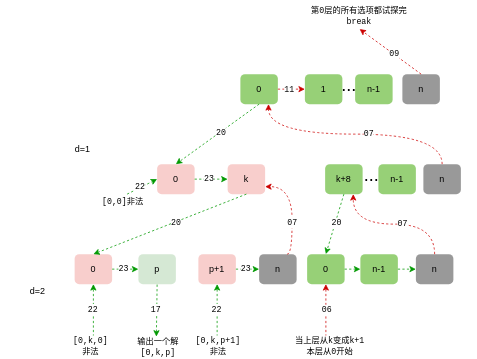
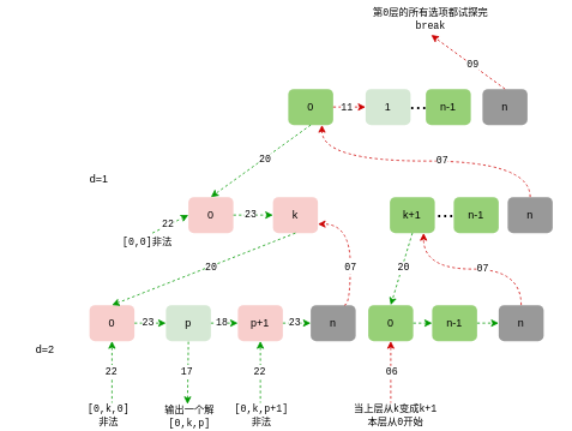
  <mxCell id="0" />
  <mxCell id="1" parent="0" />
  <mxCell id="2" value="0" style="rounded=1;whiteSpace=wrap;html=1;fillColor=#97D077;strokeColor=none;" parent="1" vertex="1"><mxGeometry x="320" y="98" width="50" height="40" as="geometry" /></mxCell>
- <mxCell id="3" value="1" style="rounded=1;whiteSpace=wrap;html=1;fillColor=#97D077;strokeColor=none;" parent="1" vertex="1"><mxGeometry x="406" y="98" width="50" height="40" as="geometry" /></mxCell>
+ <mxCell id="3" value="1" style="rounded=1;whiteSpace=wrap;html=1;fillColor=#d5e8d4;strokeColor=none;" parent="1" vertex="1"><mxGeometry x="406" y="98" width="50" height="40" as="geometry" /></mxCell>
  <mxCell id="4" value="n-1" style="rounded=1;whiteSpace=wrap;html=1;fillColor=#97D077;strokeColor=none;" parent="1" vertex="1"><mxGeometry x="473" y="98" width="50" height="40" as="geometry" /></mxCell>
  <mxCell id="5" value="n" style="rounded=1;whiteSpace=wrap;html=1;fillColor=#999999;strokeColor=none;" parent="1" vertex="1"><mxGeometry x="536" y="98" width="50" height="40" as="geometry" /></mxCell>
  <mxCell id="6" value="&lt;font style=&quot;font-size: 24px;&quot;&gt;...&lt;/font&gt;" style="text;html=1;align=center;verticalAlign=middle;whiteSpace=wrap;rounded=0;" parent="1" vertex="1"><mxGeometry x="445" y="98" width="40" height="30" as="geometry" /></mxCell>
  <mxCell id="7" value="n-1" style="rounded=1;whiteSpace=wrap;html=1;fillColor=#97D077;strokeColor=none;" parent="1" vertex="1"><mxGeometry x="504" y="218" width="50" height="40" as="geometry" /></mxCell>
  <mxCell id="8" value="n" style="rounded=1;whiteSpace=wrap;html=1;fillColor=#999999;strokeColor=none;" parent="1" vertex="1"><mxGeometry x="564" y="218" width="50" height="40" as="geometry" /></mxCell>
  <mxCell id="9" value="&lt;font style=&quot;font-size: 24px;&quot;&gt;...&lt;/font&gt;" style="text;html=1;align=center;verticalAlign=middle;whiteSpace=wrap;rounded=0;" parent="1" vertex="1"><mxGeometry x="475" y="218" width="40" height="30" as="geometry" /></mxCell>
- <mxCell id="10" value="k+8" style="rounded=1;whiteSpace=wrap;html=1;fillColor=#97D077;strokeColor=none;" parent="1" vertex="1"><mxGeometry x="433" y="218" width="50" height="40" as="geometry" /></mxCell>
+ <mxCell id="10" value="k+1" style="rounded=1;whiteSpace=wrap;html=1;fillColor=#97D077;strokeColor=none;" parent="1" vertex="1"><mxGeometry x="433" y="218" width="50" height="40" as="geometry" /></mxCell>
  <mxCell id="11" value="k" style="rounded=1;whiteSpace=wrap;html=1;fillColor=#f8cecc;strokeColor=none;" parent="1" vertex="1"><mxGeometry x="303" y="218" width="50" height="40" as="geometry" /></mxCell>
  <mxCell id="12" value="0" style="rounded=1;whiteSpace=wrap;html=1;fillColor=#f8cecc;strokeColor=none;" parent="1" vertex="1"><mxGeometry x="209" y="218" width="50" height="40" as="geometry" /></mxCell>
  <mxCell id="13" value="p+1" style="rounded=1;whiteSpace=wrap;html=1;fillColor=#f8cecc;strokeColor=none;" parent="1" vertex="1"><mxGeometry x="264" y="338" width="50" height="40" as="geometry" /></mxCell>
  <mxCell id="14" value="n" style="rounded=1;whiteSpace=wrap;html=1;fillColor=#999999;strokeColor=none;" parent="1" vertex="1"><mxGeometry x="345" y="338" width="50" height="40" as="geometry" /></mxCell>
  <mxCell id="15" value="0" style="rounded=1;whiteSpace=wrap;html=1;fillColor=#f8cecc;strokeColor=none;" parent="1" vertex="1"><mxGeometry x="99" y="338" width="50" height="40" as="geometry" /></mxCell>
  <mxCell id="16" value="n-1" style="rounded=1;whiteSpace=wrap;html=1;fillColor=#97D077;strokeColor=none;" parent="1" vertex="1"><mxGeometry x="480" y="338" width="50" height="40" as="geometry" /></mxCell>
  <mxCell id="17" value="n" style="rounded=1;whiteSpace=wrap;html=1;fillColor=#999999;strokeColor=none;" parent="1" vertex="1"><mxGeometry x="554" y="338" width="50" height="40" as="geometry" /></mxCell>
  <mxCell id="18" value="0" style="rounded=1;whiteSpace=wrap;html=1;fillColor=#97D077;strokeColor=none;" parent="1" vertex="1"><mxGeometry x="409" y="338" width="50" height="40" as="geometry" /></mxCell>
  <mxCell id="19" value="" style="endArrow=classic;dashed=1;html=1;rounded=0;exitX=0.75;exitY=0;exitDx=0;exitDy=0;endFill=1;entryX=1;entryY=0.75;entryDx=0;entryDy=0;strokeColor=#CC0000;edgeStyle=orthogonalEdgeStyle;curved=1;" parent="1" source="14" target="11" edge="1"><mxGeometry width="50" height="50" relative="1" as="geometry"><mxPoint x="364" y="338" as="sourcePoint" /><mxPoint x="359" y="250" as="targetPoint" /><Array as="points"><mxPoint x="389" y="338" /><mxPoint x="389" y="248" /></Array></mxGeometry></mxCell>
  <mxCell id="20" value="&lt;font face=&quot;Courier New&quot;&gt;07&lt;/font&gt;" style="edgeLabel;html=1;align=center;verticalAlign=middle;resizable=0;points=[];" parent="19" vertex="1" connectable="0"><mxGeometry x="-0.106" y="1" relative="1" as="geometry"><mxPoint y="10" as="offset" /></mxGeometry></mxCell>
  <mxCell id="21" value="" style="endArrow=classic;dashed=1;html=1;rounded=0;entryX=0.5;entryY=1;entryDx=0;entryDy=0;endFill=1;strokeColor=#CC0000;" parent="1" target="18" edge="1"><mxGeometry width="50" height="50" relative="1" as="geometry"><mxPoint x="434" y="448" as="sourcePoint" /><mxPoint x="441" y="378" as="targetPoint" /></mxGeometry></mxCell>
  <mxCell id="22" value="&lt;font face=&quot;Courier New&quot;&gt;当上层从k变成k+1&lt;/font&gt;&lt;div&gt;&lt;font face=&quot;Courier New&quot;&gt;本层从0开始&lt;/font&gt;&lt;/div&gt;" style="edgeLabel;html=1;align=center;verticalAlign=middle;resizable=0;points=[];labelBackgroundColor=default;" parent="21" vertex="1" connectable="0"><mxGeometry x="-0.352" y="-1" relative="1" as="geometry"><mxPoint x="3" y="35" as="offset" /></mxGeometry></mxCell>
  <mxCell id="23" value="&lt;font face=&quot;Courier New&quot;&gt;06&lt;/font&gt;" style="edgeLabel;html=1;align=center;verticalAlign=middle;resizable=0;points=[];" parent="21" vertex="1" connectable="0"><mxGeometry x="-0.082" y="-2" relative="1" as="geometry"><mxPoint x="-2" y="-4" as="offset" /></mxGeometry></mxCell>
  <mxCell id="24" value="" style="endArrow=classic;dashed=1;html=1;rounded=0;exitX=0.5;exitY=0;exitDx=0;exitDy=0;endFill=1;strokeColor=#CC0000;" parent="1" source="5" edge="1"><mxGeometry width="50" height="50" relative="1" as="geometry"><mxPoint x="641" y="98" as="sourcePoint" /><mxPoint x="479" y="38" as="targetPoint" /></mxGeometry></mxCell>
  <mxCell id="25" value="&lt;font face=&quot;Courier New&quot;&gt;09&lt;/font&gt;" style="edgeLabel;html=1;align=center;verticalAlign=middle;resizable=0;points=[];" parent="24" vertex="1" connectable="0"><mxGeometry x="-0.018" y="-1" relative="1" as="geometry"><mxPoint x="3" y="3" as="offset" /></mxGeometry></mxCell>
  <mxCell id="26" value="&lt;font face=&quot;Courier New&quot;&gt;第0层的所有选项都试探完&lt;/font&gt;&lt;div&gt;&lt;font face=&quot;Courier New&quot;&gt;break&lt;/font&gt;&lt;/div&gt;" style="edgeLabel;html=1;align=center;verticalAlign=middle;resizable=0;points=[];labelBackgroundColor=default;" parent="1" vertex="1" connectable="0"><mxGeometry x="477" y="20" as="geometry" /></mxCell>
  <mxCell id="27" value="p" style="rounded=1;whiteSpace=wrap;html=1;fillColor=#d5e8d4;strokeColor=none;" parent="1" vertex="1"><mxGeometry x="184" y="338" width="50" height="40" as="geometry" /></mxCell>
  <mxCell id="28" value="" style="endArrow=none;dashed=1;html=1;rounded=0;entryX=0.5;entryY=1;entryDx=0;entryDy=0;endFill=1;strokeColor=#009900;startArrow=classic;startFill=1;" parent="1" target="27" edge="1"><mxGeometry width="50" height="50" relative="1" as="geometry"><mxPoint x="208" y="448" as="sourcePoint" /><mxPoint x="425" y="388" as="targetPoint" /></mxGeometry></mxCell>
  <mxCell id="29" value="&lt;font face=&quot;Courier New&quot;&gt;输出一个解&lt;/font&gt;&lt;div&gt;&lt;font face=&quot;Courier New&quot;&gt;[0,k,p]&lt;/font&gt;&lt;/div&gt;" style="edgeLabel;html=1;align=center;verticalAlign=middle;resizable=0;points=[];labelBackgroundColor=default;" parent="28" vertex="1" connectable="0"><mxGeometry x="-0.352" y="-1" relative="1" as="geometry"><mxPoint y="36" as="offset" /></mxGeometry></mxCell>
  <mxCell id="30" value="&lt;font face=&quot;Courier New&quot;&gt;17&lt;/font&gt;" style="edgeLabel;html=1;align=center;verticalAlign=middle;resizable=0;points=[];" parent="28" vertex="1" connectable="0"><mxGeometry x="-0.082" y="-2" relative="1" as="geometry"><mxPoint x="-4" y="-5" as="offset" /></mxGeometry></mxCell>
+ <mxCell id="31" value="" style="endArrow=classic;dashed=1;html=1;rounded=0;exitX=1;exitY=0.5;exitDx=0;exitDy=0;endFill=1;entryX=0;entryY=0.5;entryDx=0;entryDy=0;strokeColor=#009900;" parent="1" source="27" target="13" edge="1"><mxGeometry width="50" height="50" relative="1" as="geometry"><mxPoint x="365" y="248" as="sourcePoint" /><mxPoint x="255" y="358" as="targetPoint" /></mxGeometry></mxCell>
+ <mxCell id="32" value="&lt;font face=&quot;Courier New&quot;&gt;18&lt;/font&gt;" style="edgeLabel;html=1;align=center;verticalAlign=middle;resizable=0;points=[];" parent="31" vertex="1" connectable="0"><mxGeometry x="-0.106" y="1" relative="1" as="geometry"><mxPoint x="-2" as="offset" /></mxGeometry></mxCell>
  <mxCell id="33" value="" style="endArrow=classic;dashed=1;html=1;rounded=0;exitX=1;exitY=0.5;exitDx=0;exitDy=0;endFill=1;strokeColor=#009900;" parent="1" source="15" target="27" edge="1"><mxGeometry width="50" height="50" relative="1" as="geometry"><mxPoint x="246" y="368" as="sourcePoint" /><mxPoint x="189" y="358" as="targetPoint" /></mxGeometry></mxCell>
  <mxCell id="34" value="&lt;font face=&quot;Courier New&quot;&gt;23&lt;/font&gt;" style="edgeLabel;html=1;align=center;verticalAlign=middle;resizable=0;points=[];" parent="33" vertex="1" connectable="0"><mxGeometry x="-0.106" y="1" relative="1" as="geometry"><mxPoint x="-2" as="offset" /></mxGeometry></mxCell>
  <mxCell id="35" value="" style="endArrow=classic;dashed=1;html=1;rounded=0;entryX=0.5;entryY=1;entryDx=0;entryDy=0;endFill=1;strokeColor=#009900;startArrow=none;startFill=0;" parent="1" target="15" edge="1"><mxGeometry width="50" height="50" relative="1" as="geometry"><mxPoint x="124" y="448" as="sourcePoint" /><mxPoint x="221" y="388" as="targetPoint" /></mxGeometry></mxCell>
  <mxCell id="36" value="&lt;font face=&quot;Courier New&quot;&gt;[0,k,0]&lt;/font&gt;&lt;div&gt;&lt;font face=&quot;Courier New&quot;&gt;非法&lt;/font&gt;&lt;/div&gt;" style="edgeLabel;html=1;align=center;verticalAlign=middle;resizable=0;points=[];labelBackgroundColor=default;" parent="35" vertex="1" connectable="0"><mxGeometry x="-0.352" y="-1" relative="1" as="geometry"><mxPoint x="-6" y="35" as="offset" /></mxGeometry></mxCell>
  <mxCell id="37" value="&lt;font face=&quot;Courier New&quot;&gt;22&lt;/font&gt;" style="edgeLabel;html=1;align=center;verticalAlign=middle;resizable=0;points=[];" parent="35" vertex="1" connectable="0"><mxGeometry x="-0.082" y="-2" relative="1" as="geometry"><mxPoint x="-4" y="-5" as="offset" /></mxGeometry></mxCell>
  <mxCell id="38" value="" style="endArrow=classic;dashed=1;html=1;rounded=0;entryX=0;entryY=0.5;entryDx=0;entryDy=0;endFill=1;strokeColor=#009900;startArrow=none;startFill=0;" parent="1" target="12" edge="1"><mxGeometry width="50" height="50" relative="1" as="geometry"><mxPoint x="169" y="258" as="sourcePoint" /><mxPoint x="134" y="388" as="targetPoint" /></mxGeometry></mxCell>
  <mxCell id="39" value="&lt;font face=&quot;Courier New&quot;&gt;[0,0]非法&lt;/font&gt;" style="edgeLabel;html=1;align=center;verticalAlign=middle;resizable=0;points=[];labelBackgroundColor=default;" parent="38" vertex="1" connectable="0"><mxGeometry x="-0.352" y="-1" relative="1" as="geometry"><mxPoint x="-19" y="15" as="offset" /></mxGeometry></mxCell>
  <mxCell id="40" value="&lt;font face=&quot;Courier New&quot;&gt;22&lt;/font&gt;" style="edgeLabel;html=1;align=center;verticalAlign=middle;resizable=0;points=[];" parent="38" vertex="1" connectable="0"><mxGeometry x="-0.082" y="-2" relative="1" as="geometry"><mxPoint x="-3" y="-3" as="offset" /></mxGeometry></mxCell>
  <mxCell id="41" value="" style="endArrow=classic;dashed=1;html=1;rounded=0;exitX=1;exitY=0.5;exitDx=0;exitDy=0;endFill=1;strokeColor=#009900;entryX=0;entryY=0.5;entryDx=0;entryDy=0;" parent="1" source="12" target="11" edge="1"><mxGeometry width="50" height="50" relative="1" as="geometry"><mxPoint x="159" y="368" as="sourcePoint" /><mxPoint x="196" y="368" as="targetPoint" /></mxGeometry></mxCell>
  <mxCell id="42" value="&lt;font face=&quot;Courier New&quot;&gt;23&lt;/font&gt;" style="edgeLabel;html=1;align=center;verticalAlign=middle;resizable=0;points=[];" parent="41" vertex="1" connectable="0"><mxGeometry x="-0.106" y="1" relative="1" as="geometry"><mxPoint x="-2" as="offset" /></mxGeometry></mxCell>
  <mxCell id="43" value="" style="endArrow=classic;dashed=1;html=1;rounded=0;exitX=0.5;exitY=1;exitDx=0;exitDy=0;endFill=1;entryX=0.5;entryY=0;entryDx=0;entryDy=0;strokeColor=#009900;" parent="1" source="2" target="12" edge="1"><mxGeometry width="50" height="50" relative="1" as="geometry"><mxPoint x="374" y="148" as="sourcePoint" /><mxPoint x="338" y="228" as="targetPoint" /></mxGeometry></mxCell>
  <mxCell id="44" value="&lt;font face=&quot;Courier New&quot;&gt;20&lt;/font&gt;" style="edgeLabel;html=1;align=center;verticalAlign=middle;resizable=0;points=[];" parent="43" vertex="1" connectable="0"><mxGeometry x="-0.106" y="1" relative="1" as="geometry"><mxPoint x="-3" y="1" as="offset" /></mxGeometry></mxCell>
  <mxCell id="45" value="" style="endArrow=classic;dashed=1;html=1;rounded=0;exitX=0.5;exitY=1;exitDx=0;exitDy=0;endFill=1;entryX=0.5;entryY=0;entryDx=0;entryDy=0;strokeColor=#009900;" parent="1" source="11" target="15" edge="1"><mxGeometry width="50" height="50" relative="1" as="geometry"><mxPoint x="338" y="268" as="sourcePoint" /><mxPoint x="221" y="348" as="targetPoint" /></mxGeometry></mxCell>
  <mxCell id="46" value="&lt;font face=&quot;Courier New&quot;&gt;20&lt;/font&gt;" style="edgeLabel;html=1;align=center;verticalAlign=middle;resizable=0;points=[];" parent="45" vertex="1" connectable="0"><mxGeometry x="-0.106" y="1" relative="1" as="geometry"><mxPoint x="-4" y="2" as="offset" /></mxGeometry></mxCell>
  <mxCell id="47" value="" style="endArrow=classic;dashed=1;html=1;rounded=0;exitX=1;exitY=0.5;exitDx=0;exitDy=0;endFill=1;entryX=0;entryY=0.5;entryDx=0;entryDy=0;strokeColor=#009900;" parent="1" source="13" target="14" edge="1"><mxGeometry width="50" height="50" relative="1" as="geometry"><mxPoint x="246" y="368" as="sourcePoint" /><mxPoint x="279" y="368" as="targetPoint" /></mxGeometry></mxCell>
  <mxCell id="48" value="&lt;font face=&quot;Courier New&quot;&gt;23&lt;/font&gt;" style="edgeLabel;html=1;align=center;verticalAlign=middle;resizable=0;points=[];" parent="47" vertex="1" connectable="0"><mxGeometry x="-0.106" y="1" relative="1" as="geometry"><mxPoint x="-2" as="offset" /></mxGeometry></mxCell>
  <mxCell id="49" value="" style="endArrow=classic;dashed=1;html=1;rounded=0;entryX=0.5;entryY=1;entryDx=0;entryDy=0;endFill=1;strokeColor=#009900;startArrow=none;startFill=0;" parent="1" target="13" edge="1"><mxGeometry width="50" height="50" relative="1" as="geometry"><mxPoint x="289" y="448" as="sourcePoint" /><mxPoint x="130" y="388" as="targetPoint" /></mxGeometry></mxCell>
  <mxCell id="50" value="&lt;font face=&quot;Courier New&quot;&gt;[0,k,p+1]&lt;/font&gt;&lt;div&gt;&lt;font face=&quot;Courier New&quot;&gt;非法&lt;/font&gt;&lt;/div&gt;" style="edgeLabel;html=1;align=center;verticalAlign=middle;resizable=0;points=[];labelBackgroundColor=default;" parent="49" vertex="1" connectable="0"><mxGeometry x="-0.352" y="-1" relative="1" as="geometry"><mxPoint x="-1" y="35" as="offset" /></mxGeometry></mxCell>
  <mxCell id="51" value="&lt;font face=&quot;Courier New&quot;&gt;22&lt;/font&gt;" style="edgeLabel;html=1;align=center;verticalAlign=middle;resizable=0;points=[];" parent="49" vertex="1" connectable="0"><mxGeometry x="-0.082" y="-2" relative="1" as="geometry"><mxPoint x="-4" y="-5" as="offset" /></mxGeometry></mxCell>
  <mxCell id="52" value="" style="endArrow=classic;dashed=1;html=1;rounded=0;exitX=0.5;exitY=1;exitDx=0;exitDy=0;endFill=1;entryX=0.5;entryY=0;entryDx=0;entryDy=0;strokeColor=#009900;" parent="1" source="10" target="18" edge="1"><mxGeometry width="50" height="50" relative="1" as="geometry"><mxPoint x="338" y="268" as="sourcePoint" /><mxPoint x="134" y="348" as="targetPoint" /></mxGeometry></mxCell>
  <mxCell id="53" value="&lt;font face=&quot;Courier New&quot;&gt;20&lt;/font&gt;" style="edgeLabel;html=1;align=center;verticalAlign=middle;resizable=0;points=[];" parent="52" vertex="1" connectable="0"><mxGeometry x="-0.106" y="1" relative="1" as="geometry"><mxPoint x="-1" y="3" as="offset" /></mxGeometry></mxCell>
  <mxCell id="54" value="" style="endArrow=classic;dashed=1;html=1;rounded=0;exitX=1;exitY=0.5;exitDx=0;exitDy=0;endFill=1;strokeColor=#009900;entryX=0;entryY=0.5;entryDx=0;entryDy=0;" parent="1" source="18" target="16" edge="1"><mxGeometry width="50" height="50" relative="1" as="geometry"><mxPoint x="159" y="368" as="sourcePoint" /><mxPoint x="197" y="368" as="targetPoint" /></mxGeometry></mxCell>
  <mxCell id="55" value="" style="endArrow=classic;dashed=1;html=1;rounded=0;exitX=1;exitY=0.5;exitDx=0;exitDy=0;endFill=1;strokeColor=#009900;entryX=0;entryY=0.5;entryDx=0;entryDy=0;" parent="1" source="16" target="17" edge="1"><mxGeometry width="50" height="50" relative="1" as="geometry"><mxPoint x="469" y="368" as="sourcePoint" /><mxPoint x="490" y="368" as="targetPoint" /></mxGeometry></mxCell>
  <mxCell id="56" value="" style="endArrow=classic;dashed=1;html=1;rounded=0;exitX=0.5;exitY=0;exitDx=0;exitDy=0;endFill=1;entryX=0.75;entryY=1;entryDx=0;entryDy=0;strokeColor=#CC0000;edgeStyle=orthogonalEdgeStyle;curved=1;" parent="1" source="17" target="10" edge="1"><mxGeometry width="50" height="50" relative="1" as="geometry"><mxPoint x="393" y="348" as="sourcePoint" /><mxPoint x="363" y="258" as="targetPoint" /></mxGeometry></mxCell>
  <mxCell id="57" value="&lt;font face=&quot;Courier New&quot;&gt;07&lt;/font&gt;" style="edgeLabel;html=1;align=center;verticalAlign=middle;resizable=0;points=[];" parent="56" vertex="1" connectable="0"><mxGeometry x="-0.106" y="1" relative="1" as="geometry"><mxPoint y="-2" as="offset" /></mxGeometry></mxCell>
  <mxCell id="58" value="" style="endArrow=classic;dashed=1;html=1;rounded=0;exitX=1;exitY=0.5;exitDx=0;exitDy=0;endFill=1;entryX=0;entryY=0.5;entryDx=0;entryDy=0;strokeColor=#CC0000;" parent="1" source="2" target="3" edge="1"><mxGeometry width="50" height="50" relative="1" as="geometry"><mxPoint x="363" y="248" as="sourcePoint" /><mxPoint x="443" y="248" as="targetPoint" /></mxGeometry></mxCell>
  <mxCell id="59" value="&lt;font face=&quot;Courier New&quot;&gt;11&lt;/font&gt;" style="edgeLabel;html=1;align=center;verticalAlign=middle;resizable=0;points=[];" parent="58" vertex="1" connectable="0"><mxGeometry x="-0.106" y="1" relative="1" as="geometry"><mxPoint x="-2" y="1" as="offset" /></mxGeometry></mxCell>
  <mxCell id="60" value="" style="endArrow=classic;dashed=1;html=1;rounded=0;exitX=0.5;exitY=0;exitDx=0;exitDy=0;endFill=1;entryX=0.75;entryY=1;entryDx=0;entryDy=0;strokeColor=#CC0000;edgeStyle=orthogonalEdgeStyle;curved=1;" parent="1" source="8" target="2" edge="1"><mxGeometry width="50" height="50" relative="1" as="geometry"><mxPoint x="589" y="348" as="sourcePoint" /><mxPoint x="481" y="268" as="targetPoint" /></mxGeometry></mxCell>
  <mxCell id="61" value="&lt;font face=&quot;Courier New&quot;&gt;07&lt;/font&gt;" style="edgeLabel;html=1;align=center;verticalAlign=middle;resizable=0;points=[];" parent="60" vertex="1" connectable="0"><mxGeometry x="-0.106" y="1" relative="1" as="geometry"><mxPoint y="-2" as="offset" /></mxGeometry></mxCell>
  <mxCell id="62" value="d=1" style="text;html=1;align=center;verticalAlign=middle;whiteSpace=wrap;rounded=0;fillColor=default;" parent="1" vertex="1"><mxGeometry x="80" y="183" width="60" height="30" as="geometry" /></mxCell>
  <mxCell id="63" value="d=2" style="text;html=1;align=center;verticalAlign=middle;whiteSpace=wrap;rounded=0;fillColor=default;" parent="1" vertex="1"><mxGeometry x="20" y="373" width="60" height="30" as="geometry" /></mxCell>
